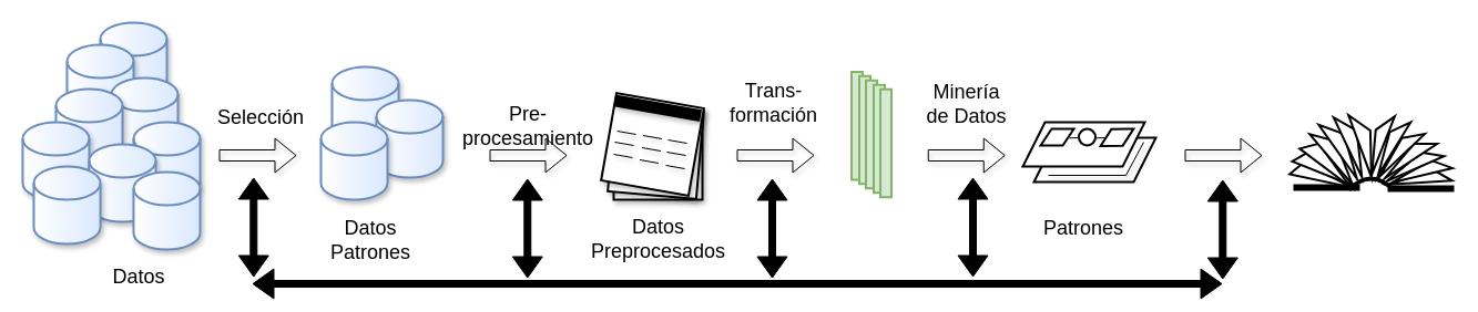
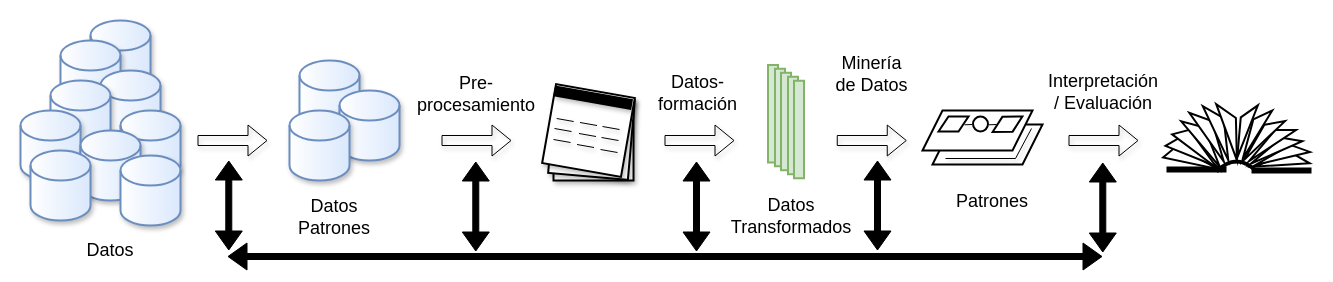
  <mxCell id="0" />
  <mxCell id="1" parent="0" />
  <mxCell id="2" value="" style="shape=cylinder3;whiteSpace=wrap;html=1;boundedLbl=1;backgroundOutline=1;size=15;fillColor=#dae8fc;strokeColor=#6c8ebf;shadow=1;sketch=0;gradientColor=#ffffff;gradientDirection=west;strokeWidth=2;" vertex="1" parent="1"><mxGeometry x="90" y="20" width="60" height="70" as="geometry" /></mxCell>
  <mxCell id="3" value="" style="shape=cylinder3;whiteSpace=wrap;html=1;boundedLbl=1;backgroundOutline=1;size=15;fillColor=#dae8fc;strokeColor=#6c8ebf;shadow=1;sketch=0;gradientColor=#ffffff;gradientDirection=west;strokeWidth=2;" vertex="1" parent="1"><mxGeometry x="60" y="40" width="60" height="70" as="geometry" /></mxCell>
  <mxCell id="4" value="" style="shape=cylinder3;whiteSpace=wrap;html=1;boundedLbl=1;backgroundOutline=1;size=15;fillColor=#dae8fc;strokeColor=#6c8ebf;shadow=1;sketch=0;gradientColor=#ffffff;gradientDirection=west;strokeWidth=2;" vertex="1" parent="1"><mxGeometry x="100" y="70" width="60" height="70" as="geometry" /></mxCell>
  <mxCell id="5" value="" style="shape=cylinder3;whiteSpace=wrap;html=1;boundedLbl=1;backgroundOutline=1;size=15;fillColor=#dae8fc;strokeColor=#6c8ebf;shadow=1;sketch=0;gradientColor=#ffffff;gradientDirection=west;strokeWidth=2;" vertex="1" parent="1"><mxGeometry x="50" y="80" width="60" height="70" as="geometry" /></mxCell>
  <mxCell id="6" value="" style="shape=cylinder3;whiteSpace=wrap;html=1;boundedLbl=1;backgroundOutline=1;size=15;fillColor=#dae8fc;strokeColor=#6c8ebf;shadow=1;sketch=0;gradientColor=#ffffff;gradientDirection=west;strokeWidth=2;" vertex="1" parent="1"><mxGeometry x="120" y="110" width="60" height="70" as="geometry" /></mxCell>
  <mxCell id="7" value="" style="shape=cylinder3;whiteSpace=wrap;html=1;boundedLbl=1;backgroundOutline=1;size=15;fillColor=#dae8fc;strokeColor=#6c8ebf;shadow=1;sketch=0;gradientColor=#ffffff;gradientDirection=west;strokeWidth=2;" vertex="1" parent="1"><mxGeometry x="20" y="110" width="60" height="70" as="geometry" /></mxCell>
  <mxCell id="8" value="" style="shape=cylinder3;whiteSpace=wrap;html=1;boundedLbl=1;backgroundOutline=1;size=15;fillColor=#dae8fc;strokeColor=#6c8ebf;shadow=1;sketch=0;gradientColor=#ffffff;gradientDirection=west;strokeWidth=2;" vertex="1" parent="1"><mxGeometry x="80" y="130" width="60" height="70" as="geometry" /></mxCell>
  <mxCell id="9" value="" style="shape=cylinder3;whiteSpace=wrap;html=1;boundedLbl=1;backgroundOutline=1;size=15;fillColor=#dae8fc;strokeColor=#6c8ebf;shadow=1;sketch=0;gradientColor=#ffffff;gradientDirection=west;strokeWidth=2;" vertex="1" parent="1"><mxGeometry x="30" y="150" width="60" height="70" as="geometry" /></mxCell>
  <mxCell id="10" value="" style="shape=cylinder3;whiteSpace=wrap;html=1;boundedLbl=1;backgroundOutline=1;size=15;fillColor=#dae8fc;strokeColor=#6c8ebf;shadow=1;sketch=0;gradientColor=#ffffff;gradientDirection=west;strokeWidth=2;" vertex="1" parent="1"><mxGeometry x="120" y="155" width="60" height="70" as="geometry" /></mxCell>
  <mxCell id="11" value="" style="shape=flexArrow;endArrow=classic;html=1;shadow=1;" edge="1" parent="1"><mxGeometry width="50" height="50" relative="1" as="geometry"><mxPoint x="197" y="140" as="sourcePoint" /><mxPoint x="267" y="140" as="targetPoint" /></mxGeometry></mxCell>
- <mxCell id="12" value="Selección" style="text;html=1;strokeColor=none;fillColor=none;align=center;verticalAlign=middle;whiteSpace=wrap;rounded=0;shadow=1;sketch=0;fontSize=18;" vertex="1" parent="1"><mxGeometry x="200" y="96" width="70" height="20" as="geometry" /></mxCell>
  <mxCell id="13" value="" style="shape=cylinder3;whiteSpace=wrap;html=1;boundedLbl=1;backgroundOutline=1;size=15;fillColor=#dae8fc;strokeColor=#6c8ebf;shadow=1;sketch=0;gradientColor=#ffffff;gradientDirection=west;strokeWidth=2;" vertex="1" parent="1"><mxGeometry x="299" y="60" width="60" height="70" as="geometry" /></mxCell>
  <mxCell id="14" value="" style="shape=cylinder3;whiteSpace=wrap;html=1;boundedLbl=1;backgroundOutline=1;size=15;fillColor=#dae8fc;strokeColor=#6c8ebf;shadow=1;sketch=0;gradientColor=#ffffff;gradientDirection=west;strokeWidth=2;" vertex="1" parent="1"><mxGeometry x="339" y="90" width="60" height="70" as="geometry" /></mxCell>
  <mxCell id="15" value="" style="shape=cylinder3;whiteSpace=wrap;html=1;boundedLbl=1;backgroundOutline=1;size=15;fillColor=#dae8fc;strokeColor=#6c8ebf;shadow=1;sketch=0;gradientColor=#ffffff;gradientDirection=west;strokeWidth=2;" vertex="1" parent="1"><mxGeometry x="289" y="110" width="60" height="70" as="geometry" /></mxCell>
  <mxCell id="16" value="" style="shape=flexArrow;endArrow=classic;html=1;shadow=1;" edge="1" parent="1"><mxGeometry width="50" height="50" relative="1" as="geometry"><mxPoint x="441" y="140" as="sourcePoint" /><mxPoint x="511" y="140" as="targetPoint" /></mxGeometry></mxCell>
- <mxCell id="17" value="Datos" style="text;html=1;strokeColor=none;fillColor=none;align=center;verticalAlign=middle;whiteSpace=wrap;rounded=0;shadow=1;sketch=0;fontSize=18;" vertex="1" parent="1"><mxGeometry x="90" y="240" width="70" height="20" as="geometry" /></mxCell>
+ <mxCell id="17" value="Datos" style="text;html=1;strokeColor=none;fillColor=none;align=center;verticalAlign=middle;whiteSpace=wrap;rounded=0;shadow=1;sketch=0;fontSize=18;" vertex="1" parent="1"><mxGeometry x="75" y="240" width="70" height="20" as="geometry" /></mxCell>
  <mxCell id="18" value="Datos Patrones" style="text;html=1;strokeColor=none;fillColor=none;align=center;verticalAlign=middle;whiteSpace=wrap;rounded=0;shadow=1;sketch=0;fontSize=18;" vertex="1" parent="1"><mxGeometry x="289" y="197" width="90" height="40" as="geometry" /></mxCell>
- <mxCell id="19" value="Pre-procesamiento" style="text;html=1;strokeColor=none;fillColor=none;align=center;verticalAlign=middle;whiteSpace=wrap;rounded=0;shadow=1;sketch=0;fontSize=18;" vertex="1" parent="1"><mxGeometry x="411" y="94" width="130" height="40" as="geometry" /></mxCell>
+ <mxCell id="19" value="Pre-procesamiento" style="text;html=1;strokeColor=none;fillColor=none;align=center;verticalAlign=middle;whiteSpace=wrap;rounded=0;shadow=1;sketch=0;fontSize=18;" vertex="1" parent="1"><mxGeometry x="411" y="74" width="130" height="40" as="geometry" /></mxCell>
  <mxCell id="20" value="" style="whiteSpace=wrap;html=1;aspect=fixed;shadow=1;sketch=0;fontSize=18;strokeWidth=2;gradientColor=#ffffff;" vertex="1" parent="1"><mxGeometry x="553" y="100" width="80" height="80" as="geometry" /></mxCell>
  <mxCell id="21" value="" style="whiteSpace=wrap;html=1;aspect=fixed;shadow=1;sketch=0;fontSize=18;strokeWidth=2;gradientColor=#ffffff;rotation=5;" vertex="1" parent="1"><mxGeometry x="551" y="96" width="80" height="80" as="geometry" /></mxCell>
  <mxCell id="22" value="" style="whiteSpace=wrap;html=1;aspect=fixed;shadow=1;sketch=0;fontSize=18;strokeWidth=2;gradientColor=#ffffff;rotation=10;" vertex="1" parent="1"><mxGeometry x="548" y="90" width="80" height="80" as="geometry" /></mxCell>
  <mxCell id="23" value="" style="shape=flexArrow;endArrow=classic;html=1;shadow=1;" edge="1" parent="1"><mxGeometry width="50" height="50" relative="1" as="geometry"><mxPoint x="664" y="140" as="sourcePoint" /><mxPoint x="734" y="140" as="targetPoint" /></mxGeometry></mxCell>
- <mxCell id="24" value="Trans-formación" style="text;html=1;strokeColor=none;fillColor=none;align=center;verticalAlign=middle;whiteSpace=wrap;rounded=0;shadow=1;sketch=0;fontSize=18;" vertex="1" parent="1"><mxGeometry x="652" y="71" width="91" height="44" as="geometry" /></mxCell>
+ <mxCell id="24" value="Datos-formación" style="text;html=1;strokeColor=none;fillColor=none;align=center;verticalAlign=middle;whiteSpace=wrap;rounded=0;shadow=1;sketch=0;fontSize=18;" vertex="1" parent="1"><mxGeometry x="652" y="71" width="91" height="44" as="geometry" /></mxCell>
  <mxCell id="25" value="" style="endArrow=none;html=1;shadow=1;fontSize=18;endSize=6;startSize=6;jumpSize=6;" edge="1" parent="1"><mxGeometry width="50" height="50" relative="1" as="geometry"><mxPoint x="553" y="139" as="sourcePoint" /><mxPoint x="570" y="142" as="targetPoint" /></mxGeometry></mxCell>
  <mxCell id="26" value="" style="endArrow=none;html=1;shadow=1;fontSize=18;endSize=6;startSize=6;jumpSize=6;" edge="1" parent="1"><mxGeometry width="50" height="50" relative="1" as="geometry"><mxPoint x="579.5" y="122" as="sourcePoint" /><mxPoint x="596.5" y="125" as="targetPoint" /></mxGeometry></mxCell>
  <mxCell id="27" value="" style="rounded=0;whiteSpace=wrap;html=1;shadow=1;sketch=0;fontSize=18;strokeWidth=2;rotation=10;fillColor=#000000;" vertex="1" parent="1"><mxGeometry x="554.17" y="92.71" width="77" height="9" as="geometry" /></mxCell>
  <mxCell id="28" value="" style="endArrow=none;html=1;shadow=1;fontSize=18;endSize=6;startSize=6;jumpSize=6;" edge="1" parent="1"><mxGeometry width="50" height="50" relative="1" as="geometry"><mxPoint x="554" y="128" as="sourcePoint" /><mxPoint x="571" y="131" as="targetPoint" /></mxGeometry></mxCell>
  <mxCell id="29" value="" style="endArrow=none;html=1;shadow=1;fontSize=18;endSize=6;startSize=6;jumpSize=6;" edge="1" parent="1"><mxGeometry width="50" height="50" relative="1" as="geometry"><mxPoint x="556.17" y="118" as="sourcePoint" /><mxPoint x="573.17" y="121" as="targetPoint" /></mxGeometry></mxCell>
  <mxCell id="30" value="" style="endArrow=none;html=1;shadow=1;fontSize=18;endSize=6;startSize=6;jumpSize=6;" edge="1" parent="1"><mxGeometry width="50" height="50" relative="1" as="geometry"><mxPoint x="602" y="126" as="sourcePoint" /><mxPoint x="619" y="129" as="targetPoint" /></mxGeometry></mxCell>
  <mxCell id="31" value="" style="endArrow=none;html=1;shadow=1;fontSize=18;endSize=6;startSize=6;jumpSize=6;" edge="1" parent="1"><mxGeometry width="50" height="50" relative="1" as="geometry"><mxPoint x="578.5" y="133" as="sourcePoint" /><mxPoint x="595.5" y="136" as="targetPoint" /></mxGeometry></mxCell>
  <mxCell id="32" value="" style="endArrow=none;html=1;shadow=1;fontSize=18;endSize=6;startSize=6;jumpSize=6;" edge="1" parent="1"><mxGeometry width="50" height="50" relative="1" as="geometry"><mxPoint x="601" y="137" as="sourcePoint" /><mxPoint x="618" y="140" as="targetPoint" /></mxGeometry></mxCell>
  <mxCell id="33" value="" style="endArrow=none;html=1;shadow=1;fontSize=18;endSize=6;startSize=6;jumpSize=6;" edge="1" parent="1"><mxGeometry width="50" height="50" relative="1" as="geometry"><mxPoint x="576.5" y="144" as="sourcePoint" /><mxPoint x="593.5" y="147" as="targetPoint" /></mxGeometry></mxCell>
  <mxCell id="34" value="" style="endArrow=none;html=1;shadow=1;fontSize=18;endSize=6;startSize=6;jumpSize=6;" edge="1" parent="1"><mxGeometry width="50" height="50" relative="1" as="geometry"><mxPoint x="600" y="149" as="sourcePoint" /><mxPoint x="617" y="152" as="targetPoint" /></mxGeometry></mxCell>
- <mxCell id="35" value="Datos Preprocesados" style="text;html=1;strokeColor=none;fillColor=none;align=center;verticalAlign=middle;whiteSpace=wrap;rounded=0;shadow=1;sketch=0;fontSize=18;" vertex="1" parent="1"><mxGeometry x="526" y="193" width="135" height="45" as="geometry" /></mxCell>
  <mxCell id="36" value="" style="rounded=0;whiteSpace=wrap;html=1;shadow=0;sketch=0;fontSize=18;strokeWidth=2;fillColor=#d5e8d4;rotation=90;strokeColor=#82b366;" vertex="1" parent="1"><mxGeometry x="723.75" y="108.25" width="97.5" height="10" as="geometry" /></mxCell>
  <mxCell id="37" value="" style="rounded=0;whiteSpace=wrap;html=1;shadow=0;sketch=0;fontSize=18;strokeWidth=2;fillColor=#d5e8d4;rotation=90;strokeColor=#82b366;" vertex="1" parent="1"><mxGeometry x="730.75" y="112" width="97.5" height="10" as="geometry" /></mxCell>
  <mxCell id="38" value="" style="rounded=0;whiteSpace=wrap;html=1;shadow=0;sketch=0;fontSize=18;strokeWidth=2;fillColor=#d5e8d4;rotation=90;strokeColor=#82b366;" vertex="1" parent="1"><mxGeometry x="736.75" y="116" width="97.5" height="10" as="geometry" /></mxCell>
  <mxCell id="39" value="" style="rounded=0;whiteSpace=wrap;html=1;shadow=0;sketch=0;fontSize=18;strokeWidth=2;fillColor=#d5e8d4;rotation=90;strokeColor=#82b366;" vertex="1" parent="1"><mxGeometry x="743.75" y="120" width="97.5" height="10" as="geometry" /></mxCell>
  <mxCell id="40" value="" style="rounded=0;whiteSpace=wrap;html=1;shadow=0;sketch=0;fontSize=18;strokeWidth=2;fillColor=#d5e8d4;rotation=90;strokeColor=#82b366;" vertex="1" parent="1"><mxGeometry x="749.75" y="124" width="97.5" height="10" as="geometry" /></mxCell>
+ <mxCell id="41" value="Datos Transformados" style="text;html=1;strokeColor=none;fillColor=none;align=center;verticalAlign=middle;whiteSpace=wrap;rounded=0;shadow=1;sketch=0;fontSize=18;" vertex="1" parent="1"><mxGeometry x="731" y="193.5" width="120" height="45" as="geometry" /></mxCell>
  <mxCell id="42" value="" style="shape=flexArrow;endArrow=classic;html=1;shadow=1;" edge="1" parent="1"><mxGeometry width="50" height="50" relative="1" as="geometry"><mxPoint x="836.25" y="140" as="sourcePoint" /><mxPoint x="906.25" y="140" as="targetPoint" /></mxGeometry></mxCell>
- <mxCell id="43" value="Minería &lt;br&gt;de Datos" style="text;html=1;strokeColor=none;fillColor=none;align=center;verticalAlign=middle;whiteSpace=wrap;rounded=0;shadow=1;sketch=0;fontSize=18;" vertex="1" parent="1"><mxGeometry x="833.25" y="72" width="76.75" height="44" as="geometry" /></mxCell>
+ <mxCell id="43" value="Minería &lt;br&gt;de Datos" style="text;html=1;strokeColor=none;fillColor=none;align=center;verticalAlign=middle;whiteSpace=wrap;rounded=0;shadow=1;sketch=0;fontSize=18;" vertex="1" parent="1"><mxGeometry x="833.25" y="52" width="76.75" height="44" as="geometry" /></mxCell>
  <mxCell id="44" value="" style="shape=parallelogram;perimeter=parallelogramPerimeter;whiteSpace=wrap;html=1;fixedSize=1;shadow=0;sketch=0;fontSize=18;strokeColor=#000000;strokeWidth=2;gradientColor=none;" vertex="1" parent="1"><mxGeometry x="932" y="124" width="110" height="40" as="geometry" /></mxCell>
  <mxCell id="45" value="" style="shape=parallelogram;perimeter=parallelogramPerimeter;whiteSpace=wrap;html=1;fixedSize=1;shadow=0;sketch=0;fontSize=18;strokeColor=#000000;strokeWidth=2;gradientColor=none;" vertex="1" parent="1"><mxGeometry x="922" y="110" width="110" height="40" as="geometry" /></mxCell>
- <mxCell id="46" value="Patrones" style="text;html=1;strokeColor=none;fillColor=none;align=center;verticalAlign=middle;whiteSpace=wrap;rounded=0;shadow=1;sketch=0;fontSize=18;" vertex="1" parent="1"><mxGeometry x="932" y="192" width="90" height="28" as="geometry" /></mxCell>
+ <mxCell id="46" value="Patrones" style="text;html=1;strokeColor=none;fillColor=none;align=center;verticalAlign=middle;whiteSpace=wrap;rounded=0;shadow=1;sketch=0;fontSize=18;" vertex="1" parent="1"><mxGeometry x="947" y="187" width="90" height="28" as="geometry" /></mxCell>
  <mxCell id="47" value="" style="endArrow=none;html=1;shadow=1;fontSize=18;startSize=6;endSize=6;" edge="1" parent="1"><mxGeometry width="50" height="50" relative="1" as="geometry"><mxPoint x="1015" y="158" as="sourcePoint" /><mxPoint x="1031" y="128" as="targetPoint" /></mxGeometry></mxCell>
  <mxCell id="48" value="" style="endArrow=none;html=1;shadow=1;fontSize=18;startSize=6;endSize=6;" edge="1" parent="1"><mxGeometry width="50" height="50" relative="1" as="geometry"><mxPoint x="1015" y="158" as="sourcePoint" /><mxPoint x="945" y="158" as="targetPoint" /></mxGeometry></mxCell>
  <mxCell id="49" value="" style="ellipse;whiteSpace=wrap;html=1;aspect=fixed;shadow=0;sketch=0;fontSize=18;strokeColor=#000000;strokeWidth=2;fillColor=#ffffff;gradientColor=none;" vertex="1" parent="1"><mxGeometry x="972.5" y="116" width="15" height="15" as="geometry" /></mxCell>
  <mxCell id="50" value="" style="shape=flexArrow;endArrow=classic;html=1;shadow=1;" edge="1" parent="1"><mxGeometry width="50" height="50" relative="1" as="geometry"><mxPoint x="1068" y="140" as="sourcePoint" /><mxPoint x="1138" y="140" as="targetPoint" /></mxGeometry></mxCell>
+ <mxCell id="51" value="Interpretación / Evaluación" style="text;html=1;strokeColor=none;fillColor=none;align=center;verticalAlign=middle;whiteSpace=wrap;rounded=0;shadow=1;sketch=0;fontSize=18;" vertex="1" parent="1"><mxGeometry x="1048" y="70" width="110" height="44" as="geometry" /></mxCell>
  <mxCell id="52" value="" style="endArrow=none;html=1;shadow=1;fontSize=18;startSize=6;endSize=6;" edge="1" parent="1"><mxGeometry width="50" height="50" relative="1" as="geometry"><mxPoint x="996" y="124" as="sourcePoint" /><mxPoint x="988.5" y="124.29" as="targetPoint" /></mxGeometry></mxCell>
  <mxCell id="53" value="" style="endArrow=none;html=1;shadow=1;fontSize=18;startSize=6;endSize=6;" edge="1" parent="1"><mxGeometry width="50" height="50" relative="1" as="geometry"><mxPoint x="971.5" y="124" as="sourcePoint" /><mxPoint x="964" y="124.29" as="targetPoint" /></mxGeometry></mxCell>
  <mxCell id="54" value="" style="shape=parallelogram;perimeter=parallelogramPerimeter;whiteSpace=wrap;html=1;fixedSize=1;shadow=0;sketch=0;fontSize=18;strokeColor=#000000;strokeWidth=2;fillColor=#ffffff;gradientColor=none;size=10;" vertex="1" parent="1"><mxGeometry x="938" y="116" width="30" height="15" as="geometry" /></mxCell>
  <mxCell id="55" value="" style="shape=parallelogram;perimeter=parallelogramPerimeter;whiteSpace=wrap;html=1;fixedSize=1;shadow=0;sketch=0;fontSize=18;strokeColor=#000000;strokeWidth=2;fillColor=#ffffff;gradientColor=none;size=10;rotation=359;" vertex="1" parent="1"><mxGeometry x="992" y="116.25" width="30" height="15" as="geometry" /></mxCell>
  <mxCell id="56" value="" style="shape=flexArrow;endArrow=classic;startArrow=classic;html=1;shadow=0;fontSize=18;startSize=6;endSize=6;fillColor=#000000;width=6;" edge="1" parent="1"><mxGeometry width="100" height="100" relative="1" as="geometry"><mxPoint x="227" y="256" as="sourcePoint" /><mxPoint x="1102" y="256" as="targetPoint" /></mxGeometry></mxCell>
  <mxCell id="57" value="" style="shape=flexArrow;endArrow=classic;startArrow=classic;html=1;shadow=0;fontSize=18;startSize=6;endSize=6;fillColor=#000000;width=6;" edge="1" parent="1"><mxGeometry width="100" height="100" relative="1" as="geometry"><mxPoint x="228.29" y="250" as="sourcePoint" /><mxPoint x="228.29" y="160" as="targetPoint" /></mxGeometry></mxCell>
  <mxCell id="58" value="" style="shape=flexArrow;endArrow=classic;startArrow=classic;html=1;shadow=0;fontSize=18;startSize=6;endSize=6;fillColor=#000000;width=6;" edge="1" parent="1"><mxGeometry width="100" height="100" relative="1" as="geometry"><mxPoint x="475.29" y="251" as="sourcePoint" /><mxPoint x="475.29" y="161" as="targetPoint" /></mxGeometry></mxCell>
  <mxCell id="59" value="" style="shape=flexArrow;endArrow=classic;startArrow=classic;html=1;shadow=0;fontSize=18;startSize=6;endSize=6;fillColor=#000000;width=6;" edge="1" parent="1"><mxGeometry width="100" height="100" relative="1" as="geometry"><mxPoint x="696" y="251" as="sourcePoint" /><mxPoint x="696" y="161" as="targetPoint" /></mxGeometry></mxCell>
  <mxCell id="60" value="" style="shape=flexArrow;endArrow=classic;startArrow=classic;html=1;shadow=0;fontSize=18;startSize=6;endSize=6;fillColor=#000000;width=6;" edge="1" parent="1"><mxGeometry width="100" height="100" relative="1" as="geometry"><mxPoint x="877" y="250" as="sourcePoint" /><mxPoint x="877" y="160" as="targetPoint" /></mxGeometry></mxCell>
  <mxCell id="61" value="" style="shape=flexArrow;endArrow=classic;startArrow=classic;html=1;shadow=0;fontSize=18;startSize=6;endSize=6;fillColor=#000000;width=6;" edge="1" parent="1"><mxGeometry width="100" height="100" relative="1" as="geometry"><mxPoint x="1102.29" y="252" as="sourcePoint" /><mxPoint x="1102.29" y="162" as="targetPoint" /></mxGeometry></mxCell>
  <mxCell id="62" value="" style="endArrow=none;html=1;shadow=0;fontSize=18;startSize=6;endSize=6;fillColor=#000000;strokeWidth=6;" edge="1" parent="1"><mxGeometry width="50" height="50" relative="1" as="geometry"><mxPoint x="1166" y="169" as="sourcePoint" /><mxPoint x="1226" y="169" as="targetPoint" /></mxGeometry></mxCell>
  <mxCell id="63" value="" style="endArrow=none;html=1;shadow=0;fontSize=18;startSize=6;endSize=6;fillColor=#000000;strokeWidth=6;" edge="1" parent="1"><mxGeometry width="50" height="50" relative="1" as="geometry"><mxPoint x="1251" y="170" as="sourcePoint" /><mxPoint x="1311" y="170" as="targetPoint" /></mxGeometry></mxCell>
  <mxCell id="64" value="" style="endArrow=none;html=1;shadow=0;fontSize=18;startSize=6;endSize=6;strokeWidth=4;fillColor=#000000;curved=1;" edge="1" parent="1"><mxGeometry width="50" height="50" relative="1" as="geometry"><mxPoint x="1216" y="171" as="sourcePoint" /><mxPoint x="1256" y="171" as="targetPoint" /><Array as="points"><mxPoint x="1236" y="151" /></Array></mxGeometry></mxCell>
  <mxCell id="65" value="" style="verticalLabelPosition=bottom;verticalAlign=top;html=1;shape=mxgraph.basic.obtuse_triangle;dx=0.25;shadow=0;sketch=0;fontSize=18;strokeColor=#000000;strokeWidth=2;fillColor=#ffffff;gradientColor=none;rotation=-200;" vertex="1" parent="1"><mxGeometry x="1254.07" y="156.48" width="53.99" height="16" as="geometry" /></mxCell>
  <mxCell id="66" value="" style="verticalLabelPosition=bottom;verticalAlign=top;html=1;shape=mxgraph.basic.obtuse_triangle;dx=0.25;shadow=0;sketch=0;fontSize=18;strokeColor=#000000;strokeWidth=2;fillColor=#ffffff;gradientColor=none;rotation=-210;" vertex="1" parent="1"><mxGeometry x="1255.07" y="150" width="53.99" height="16" as="geometry" /></mxCell>
  <mxCell id="67" value="" style="verticalLabelPosition=bottom;verticalAlign=top;html=1;shape=mxgraph.basic.obtuse_triangle;dx=0.25;shadow=0;sketch=0;fontSize=18;strokeColor=#000000;strokeWidth=2;fillColor=#ffffff;gradientColor=none;rotation=-220;" vertex="1" parent="1"><mxGeometry x="1249.07" y="144" width="53.99" height="16" as="geometry" /></mxCell>
  <mxCell id="68" value="" style="verticalLabelPosition=bottom;verticalAlign=top;html=1;shape=mxgraph.basic.obtuse_triangle;dx=0.25;shadow=0;sketch=0;fontSize=18;strokeColor=#000000;strokeWidth=2;fillColor=#ffffff;gradientColor=none;rotation=-230;" vertex="1" parent="1"><mxGeometry x="1245.07" y="137" width="53.99" height="16" as="geometry" /></mxCell>
  <mxCell id="69" value="" style="verticalLabelPosition=bottom;verticalAlign=top;html=1;shape=mxgraph.basic.obtuse_triangle;dx=0.49;shadow=0;sketch=0;fontSize=18;strokeColor=#000000;strokeWidth=2;fillColor=#ffffff;gradientColor=none;rotation=-220;" vertex="1" parent="1"><mxGeometry x="1172.8" y="140.6" width="34.96" height="44.61" as="geometry" /></mxCell>
  <mxCell id="70" value="" style="verticalLabelPosition=bottom;verticalAlign=top;html=1;shape=mxgraph.basic.obtuse_triangle;dx=0.49;shadow=0;sketch=0;fontSize=18;strokeColor=#000000;strokeWidth=2;fillColor=#ffffff;gradientColor=none;rotation=-210;" vertex="1" parent="1"><mxGeometry x="1173.8" y="133.6" width="34.96" height="44.61" as="geometry" /></mxCell>
  <mxCell id="71" value="" style="verticalLabelPosition=bottom;verticalAlign=top;html=1;shape=mxgraph.basic.obtuse_triangle;dx=0.49;shadow=0;sketch=0;fontSize=18;strokeColor=#000000;strokeWidth=2;fillColor=#ffffff;gradientColor=none;rotation=-195;" vertex="1" parent="1"><mxGeometry x="1176.8" y="128.6" width="34.96" height="44.61" as="geometry" /></mxCell>
  <mxCell id="72" value="" style="verticalLabelPosition=bottom;verticalAlign=top;html=1;shape=mxgraph.basic.obtuse_triangle;dx=0.25;shadow=0;sketch=0;fontSize=18;strokeColor=#000000;strokeWidth=2;fillColor=#ffffff;gradientColor=none;rotation=-240;" vertex="1" parent="1"><mxGeometry x="1237.07" y="132" width="53.99" height="16" as="geometry" /></mxCell>
  <mxCell id="73" value="" style="verticalLabelPosition=bottom;verticalAlign=top;html=1;shape=mxgraph.basic.obtuse_triangle;dx=0.25;shadow=0;sketch=0;fontSize=18;strokeColor=#000000;strokeWidth=2;fillColor=#ffffff;gradientColor=none;rotation=105;" vertex="1" parent="1"><mxGeometry x="1230.07" y="126" width="53.99" height="16" as="geometry" /></mxCell>
  <mxCell id="74" value="" style="verticalLabelPosition=bottom;verticalAlign=top;html=1;shape=mxgraph.basic.obtuse_triangle;dx=0.25;shadow=0;sketch=0;fontSize=18;strokeColor=#000000;strokeWidth=2;fillColor=#ffffff;gradientColor=none;rotation=95;" vertex="1" parent="1"><mxGeometry x="1220.07" y="123" width="53.99" height="16" as="geometry" /></mxCell>
  <mxCell id="75" value="" style="verticalLabelPosition=bottom;verticalAlign=top;html=1;shape=mxgraph.basic.obtuse_triangle;dx=0.51;shadow=0;sketch=0;fontSize=18;strokeColor=#000000;strokeWidth=2;fillColor=#ffffff;gradientColor=none;rotation=-165;" vertex="1" parent="1"><mxGeometry x="1175.5" y="126.67" width="49.07" height="34" as="geometry" /></mxCell>
  <mxCell id="76" value="" style="verticalLabelPosition=bottom;verticalAlign=top;html=1;shape=mxgraph.basic.obtuse_triangle;dx=0.51;shadow=0;sketch=0;fontSize=18;strokeColor=#000000;strokeWidth=2;fillColor=#ffffff;gradientColor=none;rotation=-160;" vertex="1" parent="1"><mxGeometry x="1181.5" y="119.67" width="49.07" height="34" as="geometry" /></mxCell>
  <mxCell id="77" value="" style="verticalLabelPosition=bottom;verticalAlign=top;html=1;shape=mxgraph.basic.obtuse_triangle;dx=0.51;shadow=0;sketch=0;fontSize=18;strokeColor=#000000;strokeWidth=2;fillColor=#ffffff;gradientColor=none;rotation=-150;" vertex="1" parent="1"><mxGeometry x="1190.5" y="115.67" width="49.07" height="34" as="geometry" /></mxCell>
  <mxCell id="78" value="" style="verticalLabelPosition=bottom;verticalAlign=top;html=1;shape=mxgraph.basic.obtuse_triangle;dx=0.51;shadow=0;sketch=0;fontSize=18;strokeColor=#000000;strokeWidth=2;fillColor=#ffffff;gradientColor=none;rotation=-145;" vertex="1" parent="1"><mxGeometry x="1201.5" y="114.67" width="49.07" height="34" as="geometry" /></mxCell>
